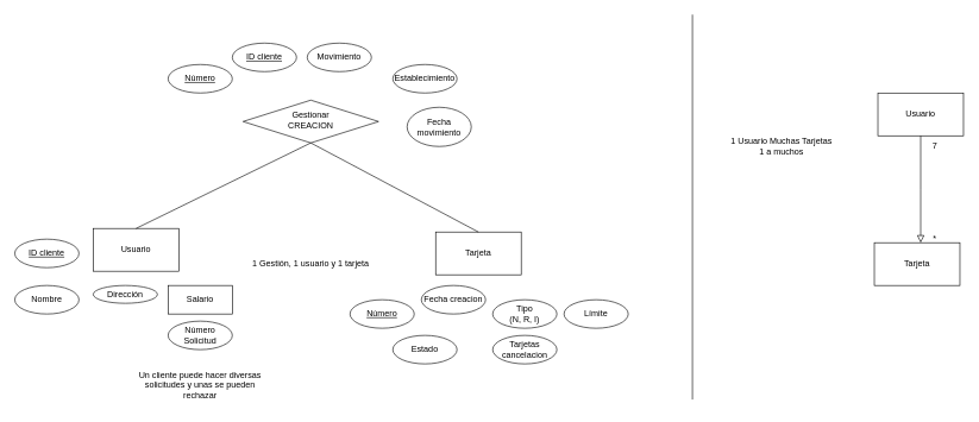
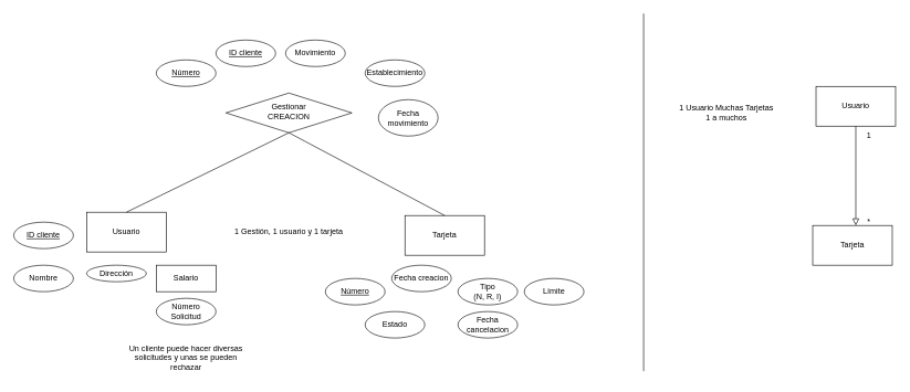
  <mxCell id="0" />
  <mxCell id="1" parent="0" />
  <mxCell id="2" value="Tarjeta" style="rounded=0;whiteSpace=wrap;html=1;" vertex="1" parent="1"><mxGeometry x="610" y="325" width="120" height="60" as="geometry" /></mxCell>
  <mxCell id="3" value="Usuario" style="rounded=0;whiteSpace=wrap;html=1;" vertex="1" parent="1"><mxGeometry x="130" y="320" width="120" height="60" as="geometry" /></mxCell>
  <mxCell id="4" value="Gestionar&lt;div&gt;&lt;span style=&quot;background-color: initial;&quot;&gt;CREACION&lt;/span&gt;&lt;br&gt;&lt;/div&gt;" style="rhombus;whiteSpace=wrap;html=1;shadow=0;fontFamily=Helvetica;fontSize=12;align=center;strokeWidth=1;spacing=6;spacingTop=-4;" vertex="1" parent="1"><mxGeometry x="340" y="140" width="190" height="60" as="geometry" /></mxCell>
  <mxCell id="5" value="Nombre" style="ellipse;whiteSpace=wrap;html=1;" vertex="1" parent="1"><mxGeometry x="20" y="400" width="90" height="40" as="geometry" /></mxCell>
  <mxCell id="6" value="Dirección" style="ellipse;whiteSpace=wrap;html=1;" vertex="1" parent="1"><mxGeometry x="130" y="400" width="90" height="25" as="geometry" /></mxCell>
  <mxCell id="7" value="Salario" style="whiteSpace=wrap;html=1;rounded=0;" vertex="1" parent="1"><mxGeometry x="235" y="400" width="90" height="40" as="geometry" /></mxCell>
  <mxCell id="8" value="Fecha creacion" style="ellipse;whiteSpace=wrap;html=1;" vertex="1" parent="1"><mxGeometry x="590" y="400" width="90" height="40" as="geometry" /></mxCell>
  <mxCell id="9" value="Tipo&lt;div&gt;(N, R, I)&lt;/div&gt;" style="ellipse;whiteSpace=wrap;html=1;" vertex="1" parent="1"><mxGeometry x="690" y="420" width="90" height="40" as="geometry" /></mxCell>
  <mxCell id="10" value="&lt;u&gt;Número&lt;/u&gt;" style="ellipse;whiteSpace=wrap;html=1;" vertex="1" parent="1"><mxGeometry x="490" y="420" width="90" height="40" as="geometry" /></mxCell>
  <mxCell id="11" value="&lt;u&gt;Número&lt;/u&gt;" style="ellipse;whiteSpace=wrap;html=1;" vertex="1" parent="1"><mxGeometry x="235" y="90" width="90" height="40" as="geometry" /></mxCell>
  <mxCell id="12" value="Movimiento" style="ellipse;whiteSpace=wrap;html=1;" vertex="1" parent="1"><mxGeometry x="430" y="60" width="90" height="40" as="geometry" /></mxCell>
  <mxCell id="13" value="Establecimiento" style="ellipse;whiteSpace=wrap;html=1;" vertex="1" parent="1"><mxGeometry x="550" y="90" width="90" height="40" as="geometry" /></mxCell>
  <mxCell id="14" value="Límite" style="ellipse;whiteSpace=wrap;html=1;" vertex="1" parent="1"><mxGeometry x="790" y="420" width="90" height="40" as="geometry" /></mxCell>
  <mxCell id="15" value="Estado" style="ellipse;whiteSpace=wrap;html=1;" vertex="1" parent="1"><mxGeometry x="550" y="470" width="90" height="40" as="geometry" /></mxCell>
  <mxCell id="16" value="Fecha movimiento" style="ellipse;whiteSpace=wrap;html=1;" vertex="1" parent="1"><mxGeometry x="570" y="150" width="90" height="55" as="geometry" /></mxCell>
  <mxCell id="17" value="Número&lt;div&gt;Solicitud&lt;/div&gt;" style="ellipse;whiteSpace=wrap;html=1;" vertex="1" parent="1"><mxGeometry x="235" y="450" width="90" height="40" as="geometry" /></mxCell>
- <mxCell id="18" value="Tarjetas cancelacion" style="ellipse;whiteSpace=wrap;html=1;" vertex="1" parent="1"><mxGeometry x="690" y="470" width="90" height="40" as="geometry" /></mxCell>
+ <mxCell id="18" value="Fecha cancelacion" style="ellipse;whiteSpace=wrap;html=1;" vertex="1" parent="1"><mxGeometry x="690" y="470" width="90" height="40" as="geometry" /></mxCell>
  <mxCell id="19" value="&lt;u&gt;ID cliente&lt;/u&gt;" style="ellipse;whiteSpace=wrap;html=1;" vertex="1" parent="1"><mxGeometry x="20" y="335" width="90" height="40" as="geometry" /></mxCell>
  <mxCell id="20" value="&lt;u&gt;ID cliente&lt;/u&gt;" style="ellipse;whiteSpace=wrap;html=1;" vertex="1" parent="1"><mxGeometry x="325" y="60" width="90" height="40" as="geometry" /></mxCell>
- <mxCell id="21" value="1 Gestión, 1 usuario y 1 tarjeta" style="text;html=1;align=center;verticalAlign=middle;whiteSpace=wrap;rounded=0;" vertex="1" parent="1"><mxGeometry x="340" y="355" width="190" height="30" as="geometry" /></mxCell>
- <mxCell id="22" value="1 Usuario Muchas Tarjetas&lt;div&gt;1 a muchos&lt;/div&gt;" style="text;html=1;align=center;verticalAlign=middle;whiteSpace=wrap;rounded=0;" vertex="1" parent="1"><mxGeometry x="1000" y="190" width="190" height="30" as="geometry" /></mxCell>
+ <mxCell id="21" value="1 Gestión, 1 usuario y 1 tarjeta" style="text;html=1;align=center;verticalAlign=middle;whiteSpace=wrap;rounded=0;" vertex="1" parent="1"><mxGeometry x="340" y="335" width="190" height="30" as="geometry" /></mxCell>
+ <mxCell id="22" value="1 Usuario Muchas Tarjetas&lt;div&gt;1 a muchos&lt;/div&gt;" style="text;html=1;align=center;verticalAlign=middle;whiteSpace=wrap;rounded=0;" vertex="1" parent="1"><mxGeometry x="1000" y="155" width="190" height="30" as="geometry" /></mxCell>
  <mxCell id="23" value="Usuario" style="rounded=0;whiteSpace=wrap;html=1;" vertex="1" parent="1"><mxGeometry x="1230" y="130" width="120" height="60" as="geometry" /></mxCell>
  <mxCell id="24" value="Tarjeta" style="rounded=0;whiteSpace=wrap;html=1;" vertex="1" parent="1"><mxGeometry x="1225" y="340" width="120" height="60" as="geometry" /></mxCell>
  <mxCell id="25" value="" style="edgeStyle=orthogonalEdgeStyle;rounded=0;html=1;jettySize=auto;orthogonalLoop=1;fontSize=11;endArrow=block;endFill=0;endSize=8;strokeWidth=1;shadow=0;labelBackgroundColor=none;exitX=0.5;exitY=1;exitDx=0;exitDy=0;" edge="1" parent="1" source="23"><mxGeometry x="-0.136" relative="1" as="geometry"><mxPoint as="offset" /><mxPoint x="1260" y="290" as="sourcePoint" /><mxPoint x="1290" y="340" as="targetPoint" /></mxGeometry></mxCell>
- <mxCell id="26" value="7" style="text;html=1;align=center;verticalAlign=middle;whiteSpace=wrap;rounded=0;" vertex="1" parent="1"><mxGeometry x="1290" y="190" width="40" height="30" as="geometry" /></mxCell>
+ <mxCell id="26" value="1" style="text;html=1;align=center;verticalAlign=middle;whiteSpace=wrap;rounded=0;" vertex="1" parent="1"><mxGeometry x="1290" y="190" width="40" height="30" as="geometry" /></mxCell>
  <mxCell id="27" value="*" style="text;html=1;align=center;verticalAlign=middle;whiteSpace=wrap;rounded=0;" vertex="1" parent="1"><mxGeometry x="1290" y="320" width="40" height="30" as="geometry" /></mxCell>
  <mxCell id="28" value="" style="endArrow=none;html=1;rounded=0;" edge="1" parent="1"><mxGeometry width="50" height="50" relative="1" as="geometry"><mxPoint x="970" y="560" as="sourcePoint" /><mxPoint x="970" y="20" as="targetPoint" /></mxGeometry></mxCell>
  <mxCell id="29" value="" style="endArrow=none;html=1;rounded=0;entryX=0.5;entryY=1;entryDx=0;entryDy=0;exitX=0.5;exitY=0;exitDx=0;exitDy=0;" edge="1" parent="1" source="3" target="4"><mxGeometry width="50" height="50" relative="1" as="geometry"><mxPoint x="240" y="300" as="sourcePoint" /><mxPoint x="550" y="310" as="targetPoint" /></mxGeometry></mxCell>
  <mxCell id="30" value="" style="endArrow=none;html=1;rounded=0;entryX=0.5;entryY=1;entryDx=0;entryDy=0;exitX=0.5;exitY=0;exitDx=0;exitDy=0;" edge="1" parent="1" source="2" target="4"><mxGeometry width="50" height="50" relative="1" as="geometry"><mxPoint x="200" y="330" as="sourcePoint" /><mxPoint x="445" y="210" as="targetPoint" /></mxGeometry></mxCell>
  <mxCell id="31" value="Un cliente puede hacer diversas solicitudes y unas se pueden rechazar" style="text;html=1;align=center;verticalAlign=middle;whiteSpace=wrap;rounded=0;" vertex="1" parent="1"><mxGeometry x="185" y="510" width="190" height="60" as="geometry" /></mxCell>
